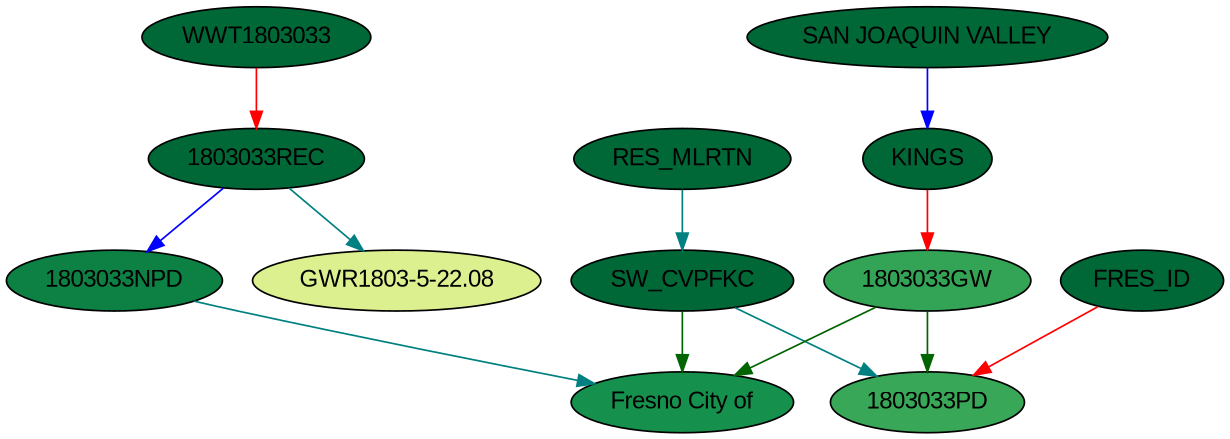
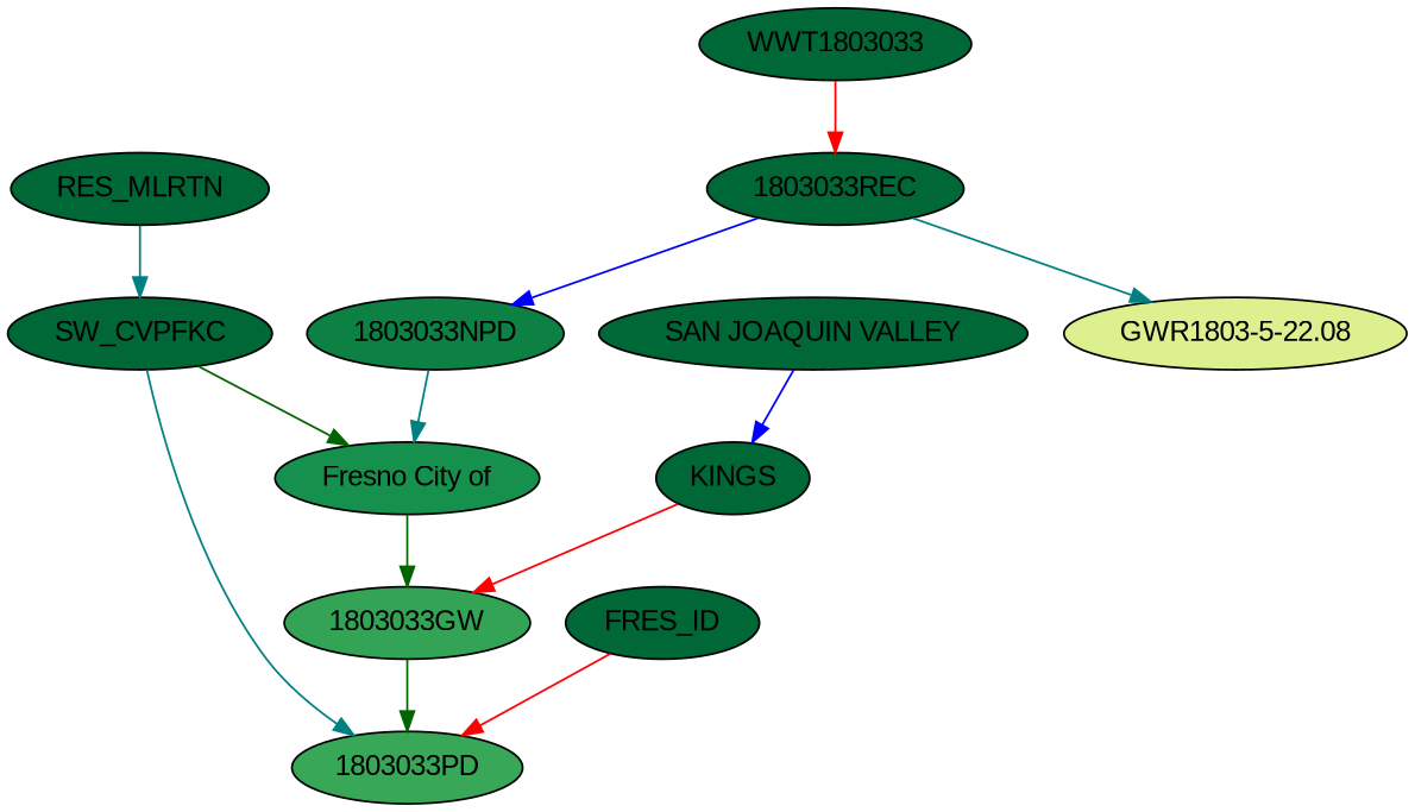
  digraph {
    fontname="Liberation Sans"
    node [fillcolor="#006837" fontname="Liberation Sans" style=filled]
    edge [color=teal fontname="Liberation Sans"]
    "Fresno City of" [fillcolor="#16914d"]
    SW_CVPFKC
    "1803033PD" [fillcolor="#39a758"]
    "1803033GW" [fillcolor="#33a456"]
    FRES_ID
    RES_MLRTN
    "1803033NPD" [fillcolor="#0d8044"]
    "1803033REC"
    "GWR1803-5-22.08" [fillcolor="#dcf08f"]
    KINGS
    "SAN JOAQUIN VALLEY"
    WWT1803033
    SW_CVPFKC -> "Fresno City of" [color=darkgreen]
    SW_CVPFKC -> "1803033PD"
-   "1803033GW" -> "Fresno City of" [color=darkgreen]
+   "Fresno City of" -> "1803033GW" [color=darkgreen]
    "1803033GW" -> "1803033PD" [color=darkgreen]
    FRES_ID -> "1803033PD" [color=red]
    RES_MLRTN -> SW_CVPFKC
    "1803033NPD" -> "Fresno City of"
    "1803033REC" -> "1803033NPD" [color=blue]
    "1803033REC" -> "GWR1803-5-22.08"
    KINGS -> "1803033GW" [color=red]
    "SAN JOAQUIN VALLEY" -> KINGS [color=blue]
    WWT1803033 -> "1803033REC" [color=red]
  }
